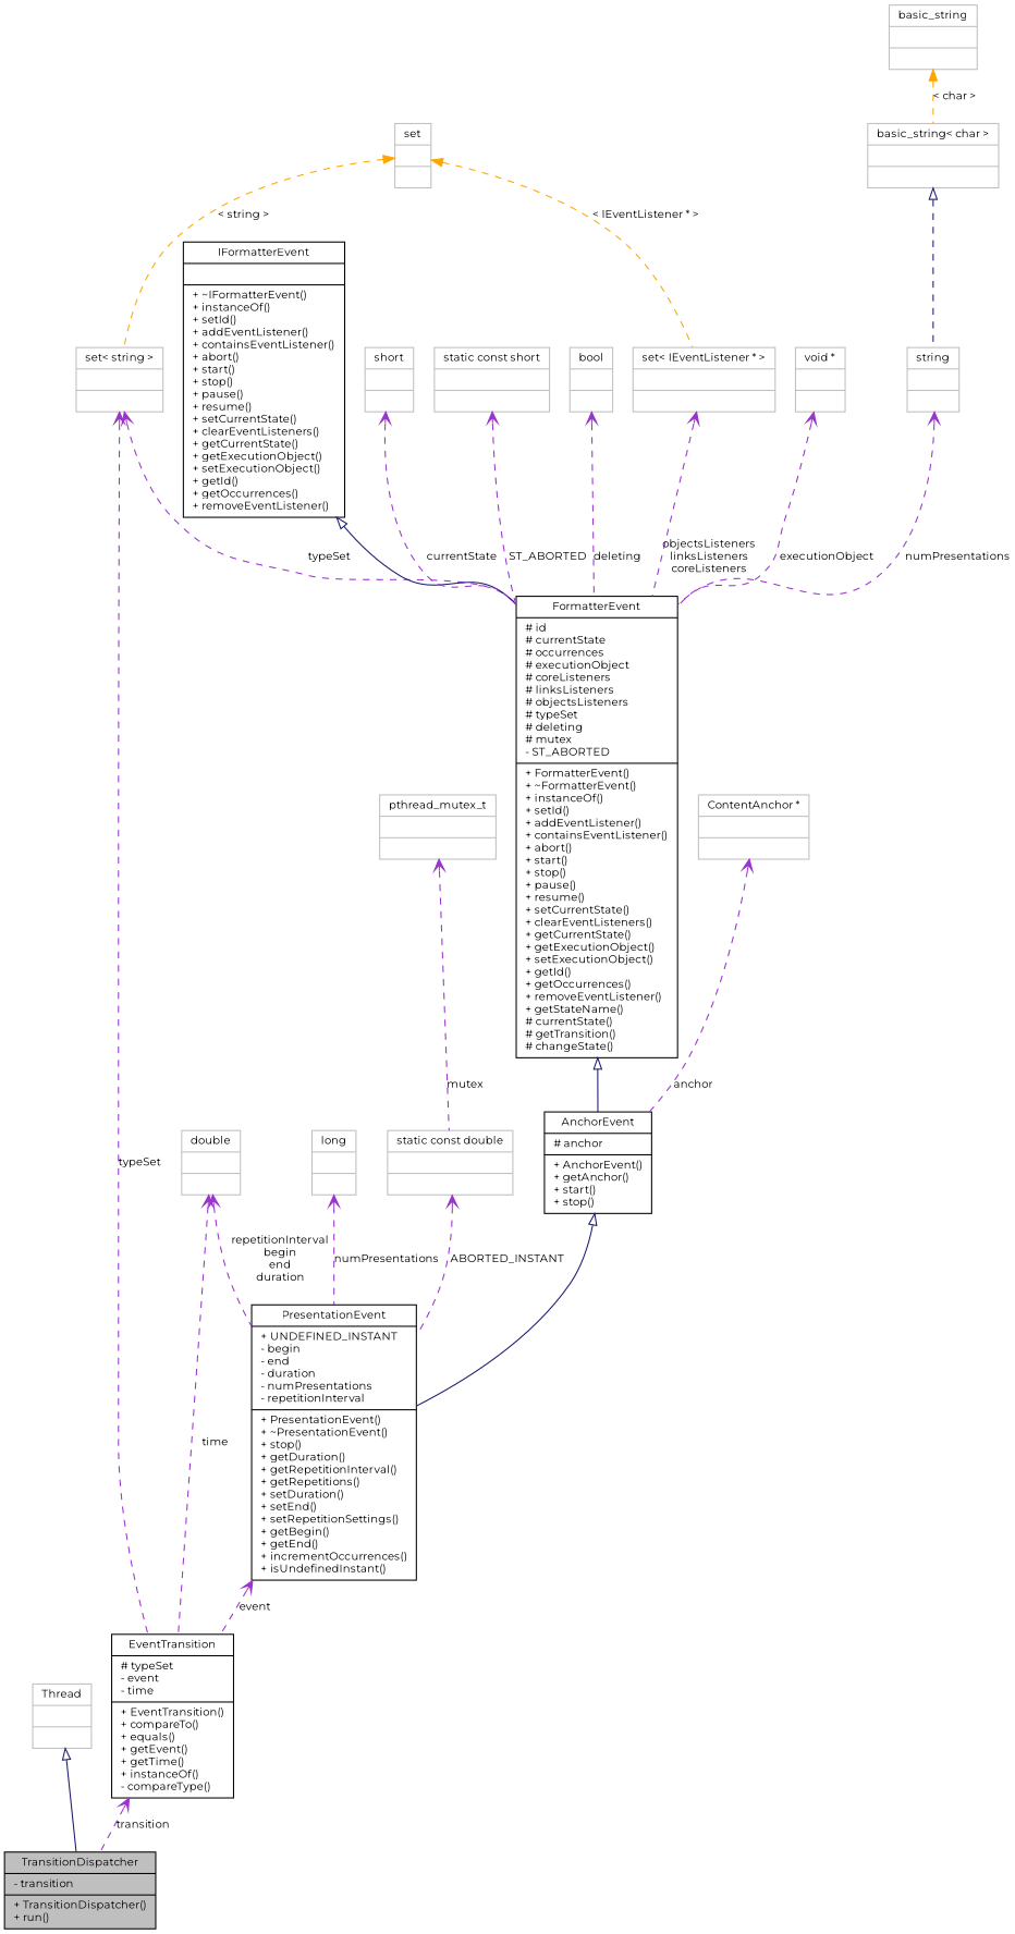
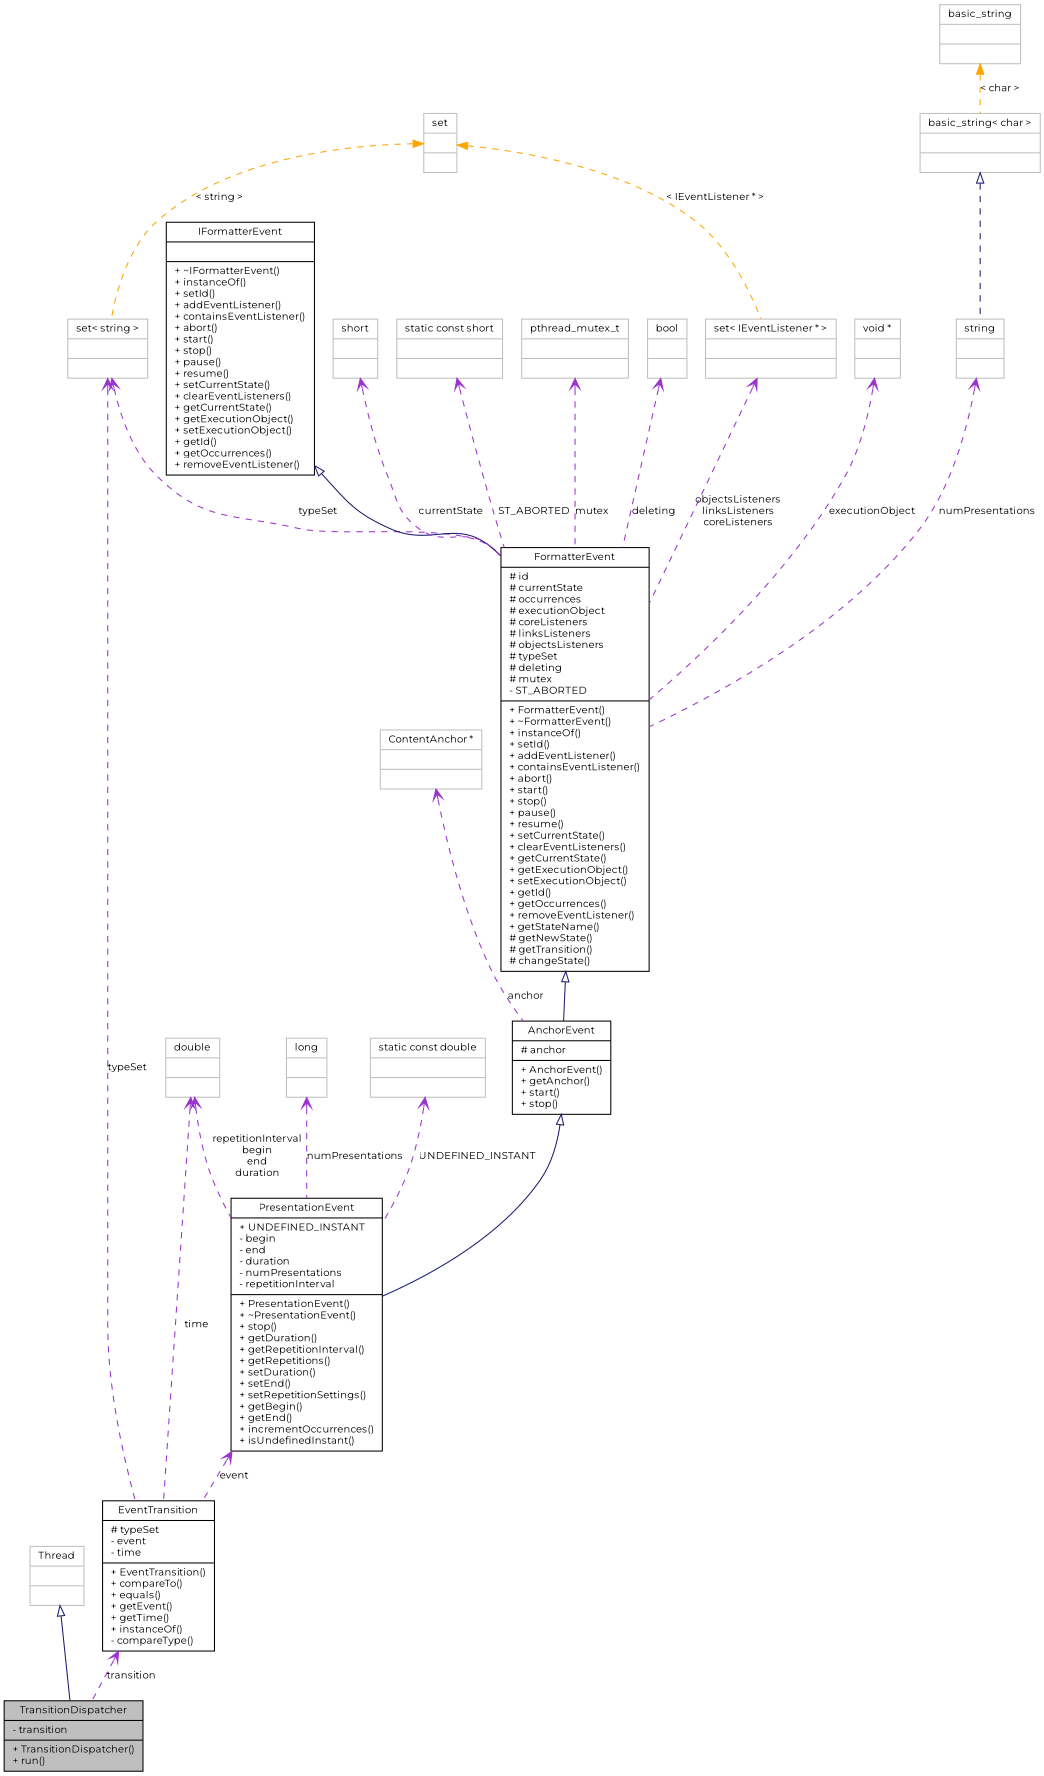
  digraph {
    fontname=Montserrat
    node [color=grey75 fillcolor=white fontname=Montserrat fontsize=10 shape=record style=filled]
    edge [arrowtail=open color=darkorchid3 dir=back fontname=Montserrat fontsize=10 labelfontname="FreeSans.ttf" labelfontsize=10 style=dashed]
    n1 [color=black fillcolor=grey75 fontcolor=black height=0.2 label="{TransitionDispatcher\n|- transition\l|+ TransitionDispatcher()\l+ run()\l}" width=0.4]
    n2 [height=0.2 label="{Thread\n||}" width=0.4]
    n3 [color=black height=0.2 label="{EventTransition\n|# typeSet\l- event\l- time\l|+ EventTransition()\l+ compareTo()\l+ equals()\l+ getEvent()\l+ getTime()\l+ instanceOf()\l- compareType()\l}" width=0.4]
    n4 [height=0.2 label="{double\n||}" width=0.4]
    n5 [color=black height=0.2 label="{PresentationEvent\n|+ UNDEFINED_INSTANT\l- begin\l- end\l- duration\l- numPresentations\l- repetitionInterval\l|+ PresentationEvent()\l+ ~PresentationEvent()\l+ stop()\l+ getDuration()\l+ getRepetitionInterval()\l+ getRepetitions()\l+ setDuration()\l+ setEnd()\l+ setRepetitionSettings()\l+ getBegin()\l+ getEnd()\l+ incrementOccurrences()\l+ isUndefinedInstant()\l}" width=0.4]
    n6 [height=0.2 label="{set\< string \>\n||}" width=0.4]
-   n7 [color=black height=0.2 label="{FormatterEvent\n|# id\l# currentState\l# occurrences\l# executionObject\l# coreListeners\l# linksListeners\l# objectsListeners\l# typeSet\l# deleting\l# mutex\l- ST_ABORTED\l|+ FormatterEvent()\l+ ~FormatterEvent()\l+ instanceOf()\l+ setId()\l+ addEventListener()\l+ containsEventListener()\l+ abort()\l+ start()\l+ stop()\l+ pause()\l+ resume()\l+ setCurrentState()\l+ clearEventListeners()\l+ getCurrentState()\l+ getExecutionObject()\l+ setExecutionObject()\l+ getId()\l+ getOccurrences()\l+ removeEventListener()\l+ getStateName()\l# currentState()\l# getTransition()\l# changeState()\l}" width=0.4]
+   n7 [color=black height=0.2 label="{FormatterEvent\n|# id\l# currentState\l# occurrences\l# executionObject\l# coreListeners\l# linksListeners\l# objectsListeners\l# typeSet\l# deleting\l# mutex\l- ST_ABORTED\l|+ FormatterEvent()\l+ ~FormatterEvent()\l+ instanceOf()\l+ setId()\l+ addEventListener()\l+ containsEventListener()\l+ abort()\l+ start()\l+ stop()\l+ pause()\l+ resume()\l+ setCurrentState()\l+ clearEventListeners()\l+ getCurrentState()\l+ getExecutionObject()\l+ setExecutionObject()\l+ getId()\l+ getOccurrences()\l+ removeEventListener()\l+ getStateName()\l# getNewState()\l# getTransition()\l# changeState()\l}" width=0.4]
    n8 [color=black height=0.2 label="{AnchorEvent\n|# anchor\l|+ AnchorEvent()\l+ getAnchor()\l+ start()\l+ stop()\l}" width=0.4]
    n9 [height=0.2 label="{set\n||}" width=0.4]
    n10 [height=0.2 label="{set\< IEventListener * \>\n||}" width=0.4]
    n11 [color=black height=0.2 label="{IFormatterEvent\n||+ ~IFormatterEvent()\l+ instanceOf()\l+ setId()\l+ addEventListener()\l+ containsEventListener()\l+ abort()\l+ start()\l+ stop()\l+ pause()\l+ resume()\l+ setCurrentState()\l+ clearEventListeners()\l+ getCurrentState()\l+ getExecutionObject()\l+ setExecutionObject()\l+ getId()\l+ getOccurrences()\l+ removeEventListener()\l}" width=0.4]
    n12 [height=0.2 label="{short\n||}" width=0.4]
    n13 [height=0.2 label="{static const short\n||}" width=0.4]
    n14 [height=0.2 label="{pthread_mutex_t\n||}" width=0.4]
    n15 [height=0.2 label="{bool\n||}" width=0.4]
    n16 [height=0.2 label="{string\n||}" width=0.4]
    n17 [height=0.2 label="{basic_string\< char \>\n||}" width=0.4]
    n18 [height=0.2 label="{basic_string\n||}" width=0.4]
    n19 [height=0.2 label="{long\n||}" width=0.4]
    n20 [height=0.2 label="{void *\n||}" width=0.4]
    n21 [height=0.2 label="{ContentAnchor *\n||}" width=0.4]
    n22 [height=0.2 label="{static const double\n||}" width=0.4]
    n2 -> n1 [arrowtail=empty color=midnightblue style=solid]
    n3 -> n1 [label=transition]
    n4 -> n3 [label=time]
    n4 -> n5 [label="repetitionInterval\nbegin\nend\nduration"]
    n5 -> n3 [label=event]
    n6 -> n3 [label=typeSet]
    n6 -> n7 [label=typeSet]
    n7 -> n8 [arrowtail=empty color=midnightblue style=solid]
    n8 -> n5 [arrowtail=empty color=midnightblue style=solid]
    n9 -> n6 [color=orange label="\< string \>" arrowtail=""]
    n9 -> n10 [color=orange label="\< IEventListener * \>" arrowtail=""]
    n10 -> n7 [label="objectsListeners\nlinksListeners\ncoreListeners"]
    n11 -> n7 [arrowtail=empty color=midnightblue style=solid]
    n12 -> n7 [label=currentState]
    n13 -> n7 [label=ST_ABORTED]
-   n14 -> n22 [label=mutex]
+   n14 -> n7 [label=mutex]
    n15 -> n7 [label=deleting]
    n16 -> n7 [label=numPresentations]
    n17 -> n16 [arrowtail=empty color=midnightblue]
    n18 -> n17 [color=orange label="\< char \>" arrowtail=""]
    n19 -> n5 [label=numPresentations]
    n20 -> n7 [label=executionObject]
    n21 -> n8 [label=anchor]
-   n22 -> n5 [label=ABORTED_INSTANT]
+   n22 -> n5 [label=UNDEFINED_INSTANT]
  }
